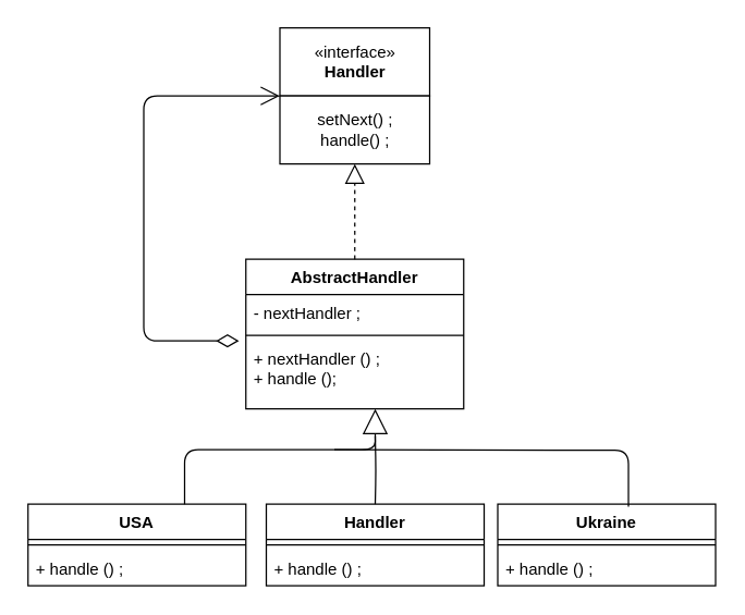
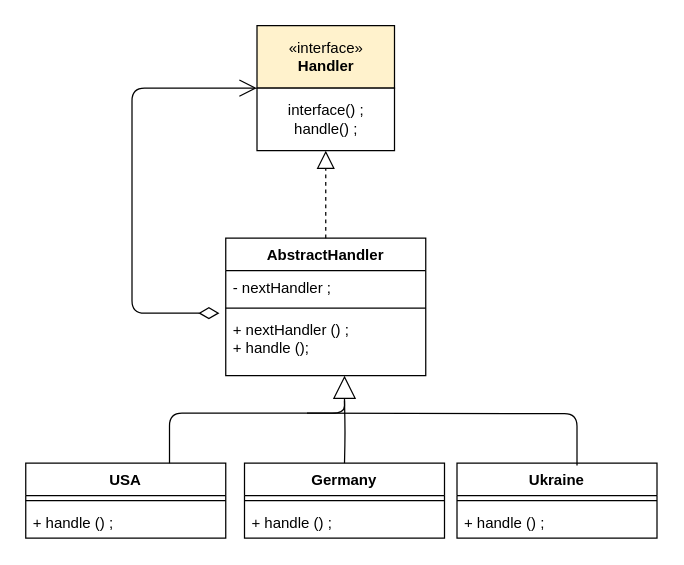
  <mxCell id="0" />
  <mxCell id="1" parent="0" />
- <mxCell id="2" value="«interface»&lt;br&gt;&lt;b&gt;Handler&lt;/b&gt;" style="html=1;" vertex="1" parent="1"><mxGeometry x="205" y="20" width="110" height="50" as="geometry" /></mxCell>
- <mxCell id="3" value="setNext() ;&lt;br&gt;handle() ;" style="html=1;" vertex="1" parent="1"><mxGeometry x="205" y="70" width="110" height="50" as="geometry" /></mxCell>
+ <mxCell id="2" value="«interface»&lt;br&gt;&lt;b&gt;Handler&lt;/b&gt;" style="html=1;fillColor=#fff2cc;" vertex="1" parent="1"><mxGeometry x="205" y="20" width="110" height="50" as="geometry" /></mxCell>
+ <mxCell id="3" value="interface() ;&lt;br&gt;handle() ;" style="html=1;" vertex="1" parent="1"><mxGeometry x="205" y="70" width="110" height="50" as="geometry" /></mxCell>
  <mxCell id="4" value="AbstractHandler" style="swimlane;fontStyle=1;align=center;verticalAlign=top;childLayout=stackLayout;horizontal=1;startSize=26;horizontalStack=0;resizeParent=1;resizeParentMax=0;resizeLast=0;collapsible=1;marginBottom=0;" vertex="1" parent="1"><mxGeometry x="180" y="190" width="160" height="110" as="geometry" /></mxCell>
  <mxCell id="5" value="- nextHandler ;" style="text;strokeColor=none;fillColor=none;align=left;verticalAlign=top;spacingLeft=4;spacingRight=4;overflow=hidden;rotatable=0;points=[[0,0.5],[1,0.5]];portConstraint=eastwest;" vertex="1" parent="4"><mxGeometry y="26" width="160" height="26" as="geometry" /></mxCell>
  <mxCell id="6" value="" style="line;strokeWidth=1;fillColor=none;align=left;verticalAlign=middle;spacingTop=-1;spacingLeft=3;spacingRight=3;rotatable=0;labelPosition=right;points=[];portConstraint=eastwest;" vertex="1" parent="4"><mxGeometry y="52" width="160" height="8" as="geometry" /></mxCell>
  <mxCell id="7" value="+ nextHandler () ;&#10;+ handle ();" style="text;strokeColor=none;fillColor=none;align=left;verticalAlign=top;spacingLeft=4;spacingRight=4;overflow=hidden;rotatable=0;points=[[0,0.5],[1,0.5]];portConstraint=eastwest;" vertex="1" parent="4"><mxGeometry y="60" width="160" height="50" as="geometry" /></mxCell>
  <mxCell id="8" value="USA" style="swimlane;fontStyle=1;align=center;verticalAlign=top;childLayout=stackLayout;horizontal=1;startSize=26;horizontalStack=0;resizeParent=1;resizeParentMax=0;resizeLast=0;collapsible=1;marginBottom=0;" vertex="1" parent="1"><mxGeometry x="20" y="370" width="160" height="60" as="geometry" /></mxCell>
  <mxCell id="9" value="" style="line;strokeWidth=1;fillColor=none;align=left;verticalAlign=middle;spacingTop=-1;spacingLeft=3;spacingRight=3;rotatable=0;labelPosition=right;points=[];portConstraint=eastwest;" vertex="1" parent="8"><mxGeometry y="26" width="160" height="8" as="geometry" /></mxCell>
  <mxCell id="10" value="+ handle () ;" style="text;strokeColor=none;fillColor=none;align=left;verticalAlign=top;spacingLeft=4;spacingRight=4;overflow=hidden;rotatable=0;points=[[0,0.5],[1,0.5]];portConstraint=eastwest;" vertex="1" parent="8"><mxGeometry y="34" width="160" height="26" as="geometry" /></mxCell>
- <mxCell id="11" value="Handler" style="swimlane;fontStyle=1;align=center;verticalAlign=top;childLayout=stackLayout;horizontal=1;startSize=26;horizontalStack=0;resizeParent=1;resizeParentMax=0;resizeLast=0;collapsible=1;marginBottom=0;" vertex="1" parent="1"><mxGeometry x="195" y="370" width="160" height="60" as="geometry" /></mxCell>
+ <mxCell id="11" value="Germany" style="swimlane;fontStyle=1;align=center;verticalAlign=top;childLayout=stackLayout;horizontal=1;startSize=26;horizontalStack=0;resizeParent=1;resizeParentMax=0;resizeLast=0;collapsible=1;marginBottom=0;" vertex="1" parent="1"><mxGeometry x="195" y="370" width="160" height="60" as="geometry" /></mxCell>
  <mxCell id="12" value="" style="line;strokeWidth=1;fillColor=none;align=left;verticalAlign=middle;spacingTop=-1;spacingLeft=3;spacingRight=3;rotatable=0;labelPosition=right;points=[];portConstraint=eastwest;" vertex="1" parent="11"><mxGeometry y="26" width="160" height="8" as="geometry" /></mxCell>
  <mxCell id="13" value="+ handle () ;" style="text;strokeColor=none;fillColor=none;align=left;verticalAlign=top;spacingLeft=4;spacingRight=4;overflow=hidden;rotatable=0;points=[[0,0.5],[1,0.5]];portConstraint=eastwest;" vertex="1" parent="11"><mxGeometry y="34" width="160" height="26" as="geometry" /></mxCell>
  <mxCell id="14" value="Ukraine" style="swimlane;fontStyle=1;align=center;verticalAlign=top;childLayout=stackLayout;horizontal=1;startSize=26;horizontalStack=0;resizeParent=1;resizeParentMax=0;resizeLast=0;collapsible=1;marginBottom=0;" vertex="1" parent="1"><mxGeometry x="365" y="370" width="160" height="60" as="geometry" /></mxCell>
  <mxCell id="15" value="" style="line;strokeWidth=1;fillColor=none;align=left;verticalAlign=middle;spacingTop=-1;spacingLeft=3;spacingRight=3;rotatable=0;labelPosition=right;points=[];portConstraint=eastwest;" vertex="1" parent="14"><mxGeometry y="26" width="160" height="8" as="geometry" /></mxCell>
  <mxCell id="16" value="+ handle () ;" style="text;strokeColor=none;fillColor=none;align=left;verticalAlign=top;spacingLeft=4;spacingRight=4;overflow=hidden;rotatable=0;points=[[0,0.5],[1,0.5]];portConstraint=eastwest;" vertex="1" parent="14"><mxGeometry y="34" width="160" height="26" as="geometry" /></mxCell>
  <mxCell id="17" value="Extends" style="endArrow=block;endSize=16;endFill=0;html=1;textOpacity=0;" edge="1" parent="1"><mxGeometry width="160" relative="1" as="geometry"><mxPoint x="135" y="370" as="sourcePoint" /><mxPoint x="275" y="300" as="targetPoint" /><Array as="points"><mxPoint x="135" y="330" /><mxPoint x="275" y="330" /></Array></mxGeometry></mxCell>
  <mxCell id="18" value="" style="endArrow=none;html=1;edgeStyle=orthogonalEdgeStyle;textOpacity=0;entryX=0.6;entryY=0.03;entryDx=0;entryDy=0;entryPerimeter=0;" edge="1" parent="1" target="14"><mxGeometry relative="1" as="geometry"><mxPoint x="245" y="330" as="sourcePoint" /><mxPoint x="405" y="330" as="targetPoint" /></mxGeometry></mxCell>
  <mxCell id="19" value="" style="endArrow=none;html=1;edgeStyle=orthogonalEdgeStyle;entryX=0.5;entryY=0;entryDx=0;entryDy=0;" edge="1" parent="1" target="11"><mxGeometry relative="1" as="geometry"><mxPoint x="275" y="320" as="sourcePoint" /><mxPoint x="315" y="350" as="targetPoint" /></mxGeometry></mxCell>
  <mxCell id="20" value="" style="endArrow=block;dashed=1;endFill=0;endSize=12;html=1;entryX=0.5;entryY=1;entryDx=0;entryDy=0;exitX=0.5;exitY=0;exitDx=0;exitDy=0;" edge="1" parent="1" source="4" target="3"><mxGeometry width="160" relative="1" as="geometry"><mxPoint x="115" y="140" as="sourcePoint" /><mxPoint x="275" y="140" as="targetPoint" /></mxGeometry></mxCell>
  <mxCell id="21" value="1" style="endArrow=open;html=1;endSize=12;startArrow=diamondThin;startSize=14;startFill=0;edgeStyle=orthogonalEdgeStyle;align=left;verticalAlign=bottom;textOpacity=0;" edge="1" parent="1"><mxGeometry x="-1" y="3" relative="1" as="geometry"><mxPoint x="175" y="250" as="sourcePoint" /><mxPoint x="205" y="70" as="targetPoint" /><Array as="points"><mxPoint x="105" y="250" /><mxPoint x="105" y="70" /></Array></mxGeometry></mxCell>
